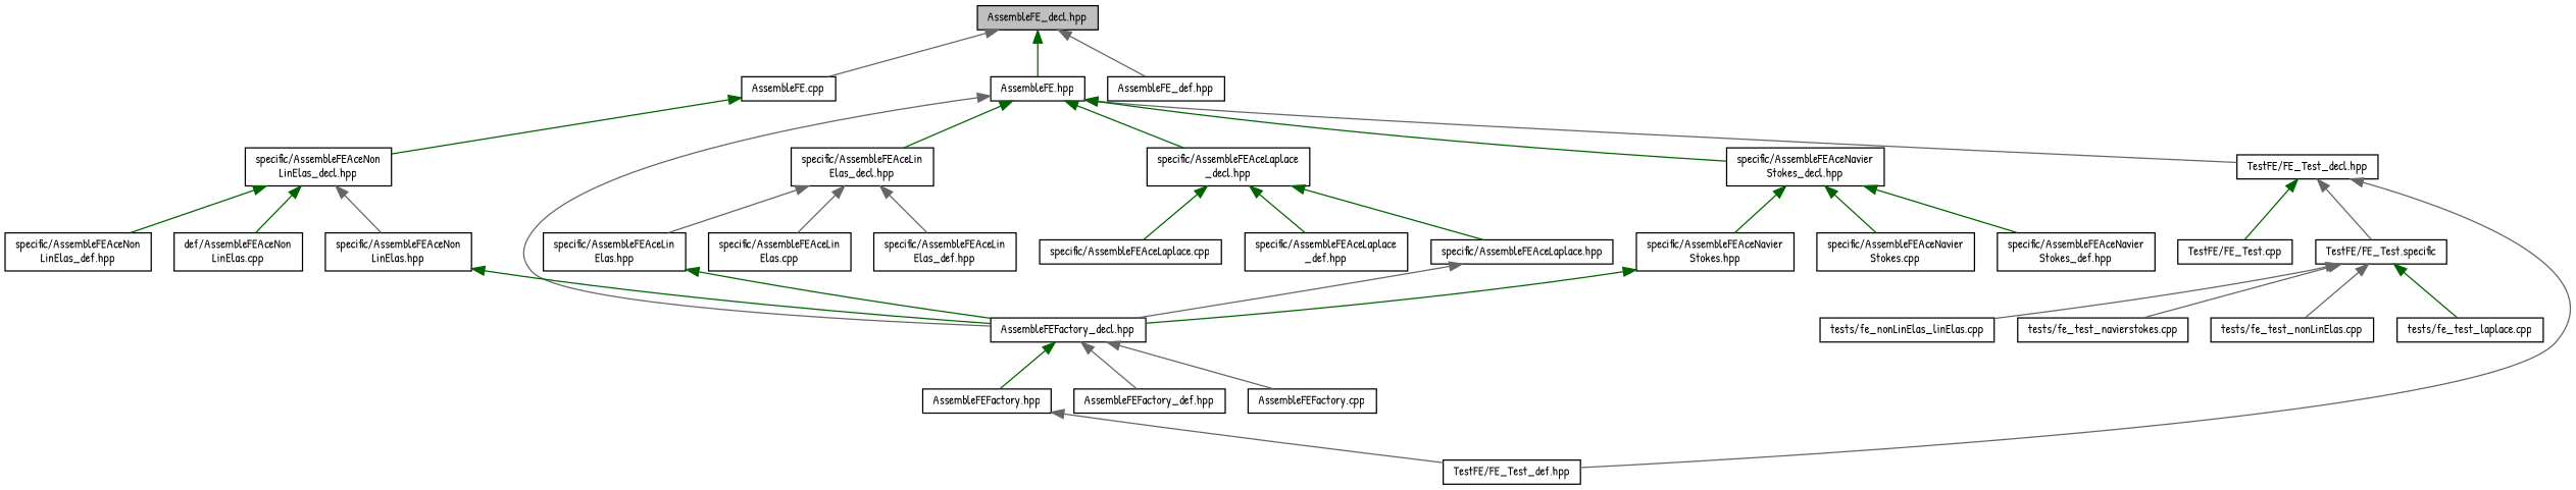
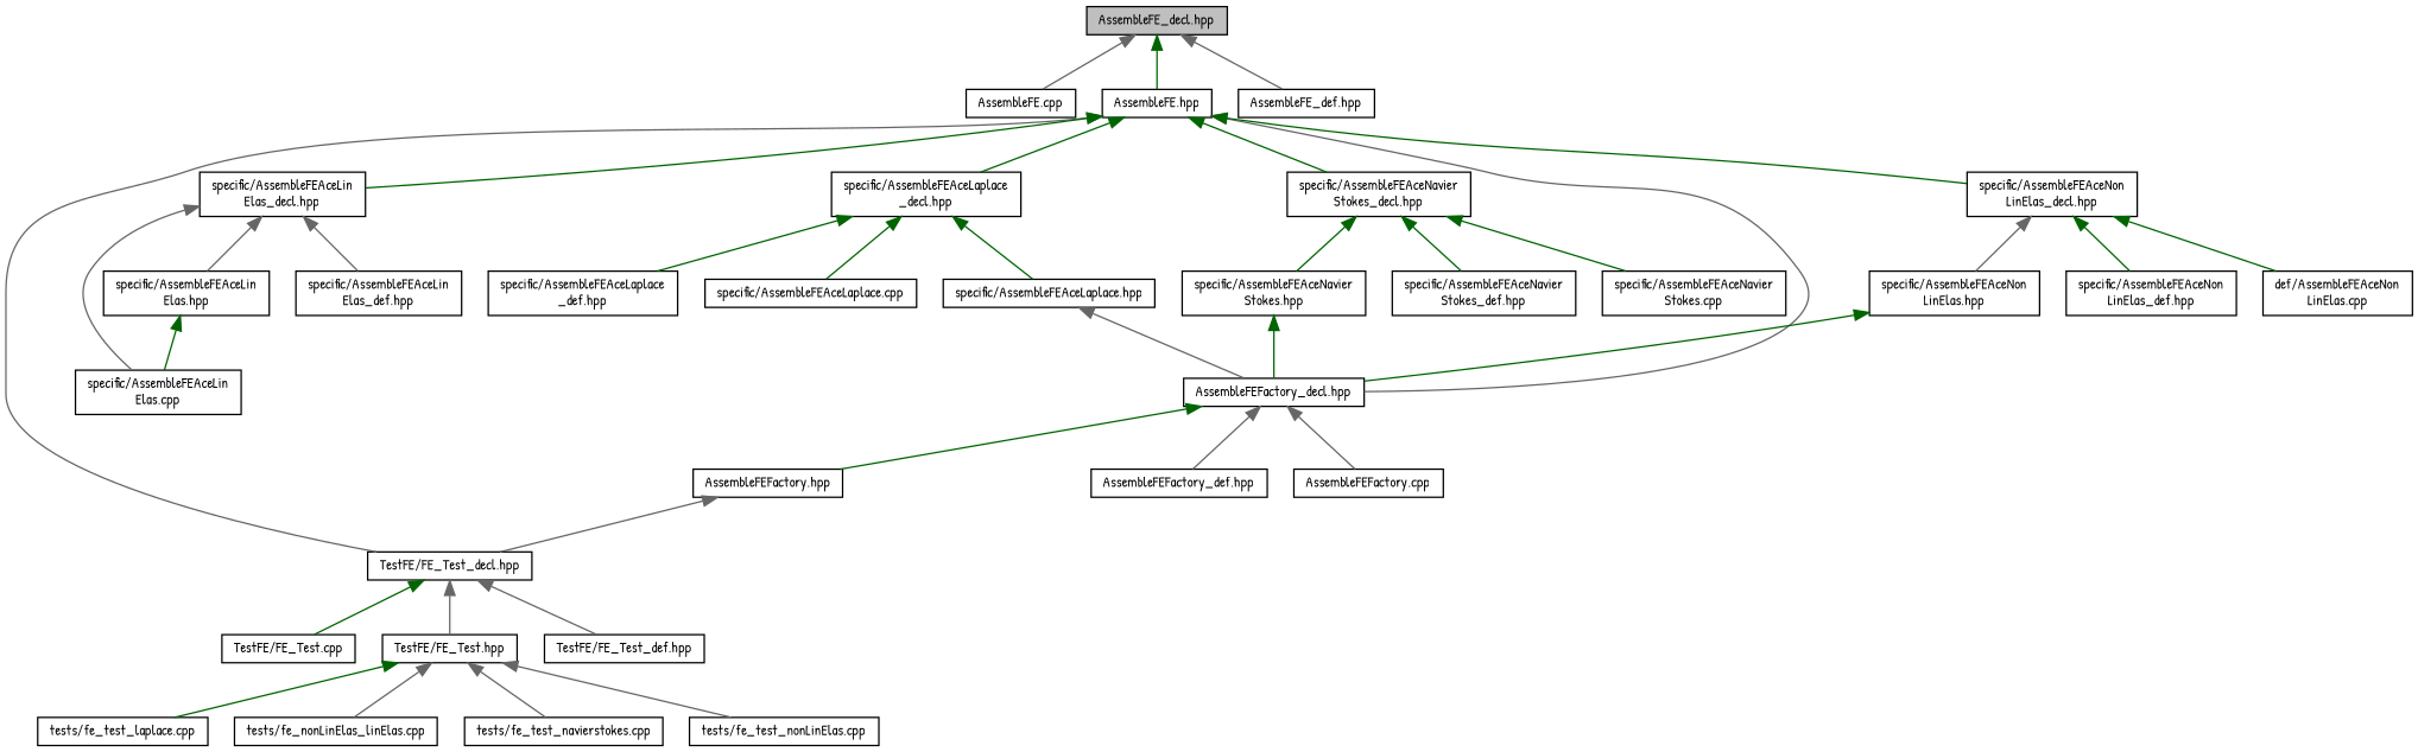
  digraph {
    fontname="Patrick Hand"
    node [color=black fillcolor=white fontname="Patrick Hand" fontsize=10 shape=record style=filled]
    edge [color=darkgreen dir=back fontname="Patrick Hand" fontsize=10 labelfontname=Helvetica labelfontsize=10 style=solid]
    n1 [fillcolor=grey75 fontcolor=black height=0.2 label="AssembleFE_decl.hpp" width=0.4]
    n2 [height=0.2 label="AssembleFE.cpp" width=0.4]
    n3 [height=0.2 label="AssembleFE.hpp" width=0.4]
    n4 [height=0.2 label="AssembleFE_def.hpp" width=0.4]
    n5 [height=0.2 label="AssembleFEFactory_decl.hpp" width=0.4]
    n6 [height=0.2 label="TestFE/FE_Test_decl.hpp" width=0.4]
    n7 [height=0.2 label="specific/AssembleFEAceLaplace\l_decl.hpp" width=0.4]
    n8 [height=0.2 label="specific/AssembleFEAceLin\lElas_decl.hpp" width=0.4]
    n9 [height=0.2 label="specific/AssembleFEAceNavier\lStokes_decl.hpp" width=0.4]
    n10 [height=0.2 label="specific/AssembleFEAceNon\lLinElas_decl.hpp" width=0.4]
    n11 [height=0.2 label="AssembleFEFactory.cpp" width=0.4]
    n12 [height=0.2 label="AssembleFEFactory.hpp" width=0.4]
    n13 [height=0.2 label="AssembleFEFactory_def.hpp" width=0.4]
    n14 [height=0.2 label="TestFE/FE_Test.cpp" width=0.4]
-   n15 [height=0.2 label="TestFE/FE_Test.specific" width=0.4]
+   n15 [height=0.2 label="TestFE/FE_Test.hpp" width=0.4]
    n16 [height=0.2 label="TestFE/FE_Test_def.hpp" width=0.4]
    n17 [height=0.2 label="specific/AssembleFEAceLaplace.cpp" width=0.4]
    n18 [height=0.2 label="specific/AssembleFEAceLaplace.hpp" width=0.4]
    n19 [height=0.2 label="specific/AssembleFEAceLaplace\l_def.hpp" width=0.4]
    n20 [height=0.2 label="specific/AssembleFEAceLin\lElas.cpp" width=0.4]
    n21 [height=0.2 label="specific/AssembleFEAceLin\lElas.hpp" width=0.4]
    n22 [height=0.2 label="specific/AssembleFEAceLin\lElas_def.hpp" width=0.4]
    n23 [height=0.2 label="specific/AssembleFEAceNavier\lStokes.cpp" width=0.4]
    n24 [height=0.2 label="specific/AssembleFEAceNavier\lStokes.hpp" width=0.4]
    n25 [height=0.2 label="specific/AssembleFEAceNavier\lStokes_def.hpp" width=0.4]
    n26 [height=0.2 label="def/AssembleFEAceNon\lLinElas.cpp" width=0.4]
    n27 [height=0.2 label="specific/AssembleFEAceNon\lLinElas.hpp" width=0.4]
    n28 [height=0.2 label="specific/AssembleFEAceNon\lLinElas_def.hpp" width=0.4]
    n29 [height=0.2 label="tests/fe_test_laplace.cpp" width=0.4]
    n30 [height=0.2 label="tests/fe_nonLinElas_linElas.cpp" width=0.4]
    n31 [height=0.2 label="tests/fe_test_navierstokes.cpp" width=0.4]
    n32 [height=0.2 label="tests/fe_test_nonLinElas.cpp" width=0.4]
    n1 -> n2 [color=gray40]
    n1 -> n3
    n1 -> n4 [color=gray40]
    n3 -> n5 [color=gray40]
    n3 -> n6 [color=gray40]
    n3 -> n7
    n3 -> n8
    n3 -> n9
-   n2 -> n10
+   n3 -> n10
    n5 -> n11 [color=gray40]
    n5 -> n12
    n5 -> n13 [color=gray40]
    n6 -> n14
    n6 -> n15 [color=gray40]
    n6 -> n16 [color=gray40]
    n7 -> n17
    n7 -> n18
    n7 -> n19
    n8 -> n20 [color=gray40]
    n8 -> n21 [color=gray40]
    n8 -> n22 [color=gray40]
    n9 -> n23
    n9 -> n24
    n9 -> n25
    n10 -> n26
    n10 -> n27 [color=gray40]
    n10 -> n28
-   n12 -> n16 [color=gray40]
+   n12 -> n6 [color=gray40]
    n15 -> n29
    n15 -> n30 [color=gray40]
    n15 -> n31 [color=gray40]
    n15 -> n32 [color=gray40]
    n18 -> n5 [color=gray40]
-   n21 -> n5
+   n21 -> n20
    n24 -> n5
    n27 -> n5
  }
